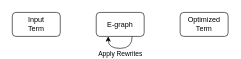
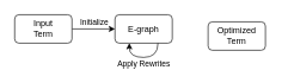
  <mxCell id="0" />
  <mxCell id="1" parent="0" />
+ <mxCell id="2" value="" style="edgeStyle=orthogonalEdgeStyle;rounded=0;orthogonalLoop=1;jettySize=auto;html=1;" edge="1" parent="1" source="4" target="5"><mxGeometry relative="1" as="geometry" /></mxCell>
+ <mxCell id="3" value="Initialize" style="edgeLabel;html=1;align=center;verticalAlign=middle;resizable=0;points=[];" vertex="1" connectable="0" parent="2"><mxGeometry x="-0.234" y="2" relative="1" as="geometry"><mxPoint x="7.24" y="-8" as="offset" /></mxGeometry></mxCell>
  <mxCell id="4" value="Input&lt;br&gt;Term" style="rounded=1;whiteSpace=wrap;html=1;" vertex="1" parent="1"><mxGeometry x="20" y="20" width="80" height="40" as="geometry" /></mxCell>
  <mxCell id="5" value="E-graph" style="rounded=1;whiteSpace=wrap;html=1;" vertex="1" parent="1"><mxGeometry x="160" y="20" width="80" height="40" as="geometry" /></mxCell>
- <mxCell id="6" value="Optimized Term" style="rounded=1;whiteSpace=wrap;html=1;" vertex="1" parent="1"><mxGeometry x="300" y="20" width="80" height="40" as="geometry" /></mxCell>
+ <mxCell id="6" value="Optimized Term" style="rounded=1;whiteSpace=wrap;html=1;" vertex="1" parent="1"><mxGeometry x="290" y="30" width="80" height="40" as="geometry" /></mxCell>
  <mxCell id="7" value="Apply Rewrites" style="edgeStyle=orthogonalEdgeStyle;orthogonalLoop=1;jettySize=auto;html=1;exitX=0.75;exitY=1;exitDx=0;exitDy=0;entryX=0.25;entryY=1;entryDx=0;entryDy=0;curved=1;" edge="1" parent="1" source="5" target="5"><mxGeometry x="0.001" y="10" relative="1" as="geometry"><mxPoint as="offset" /></mxGeometry></mxCell>
